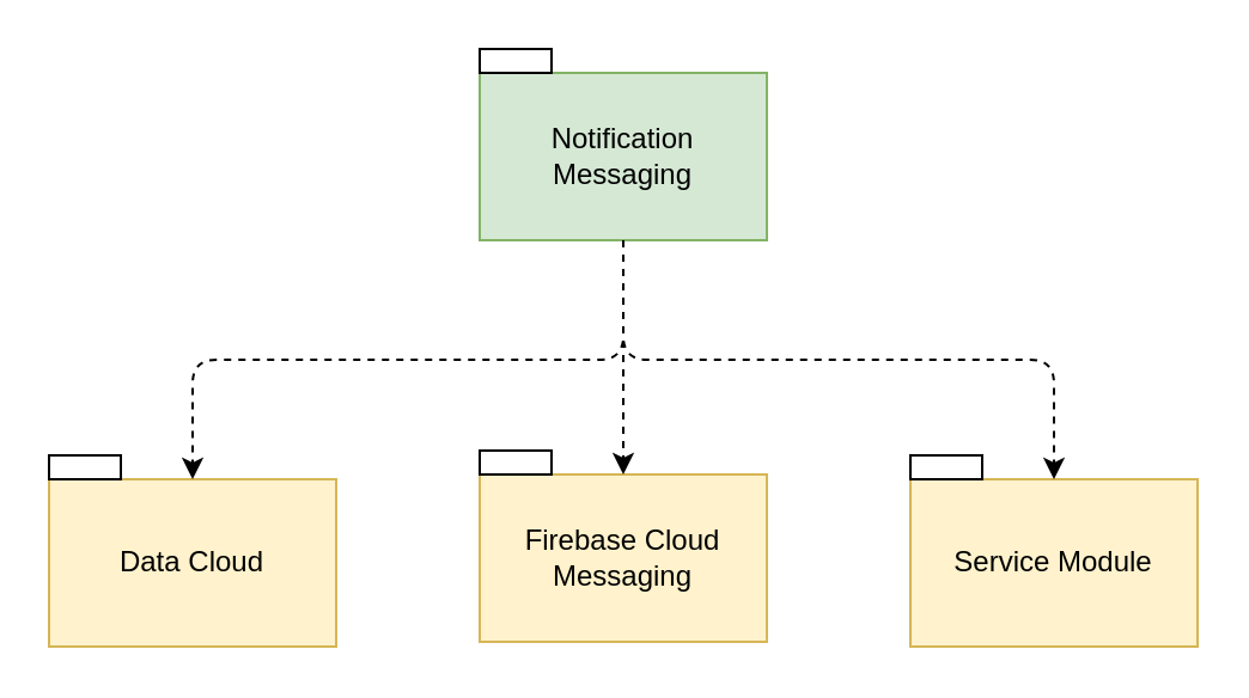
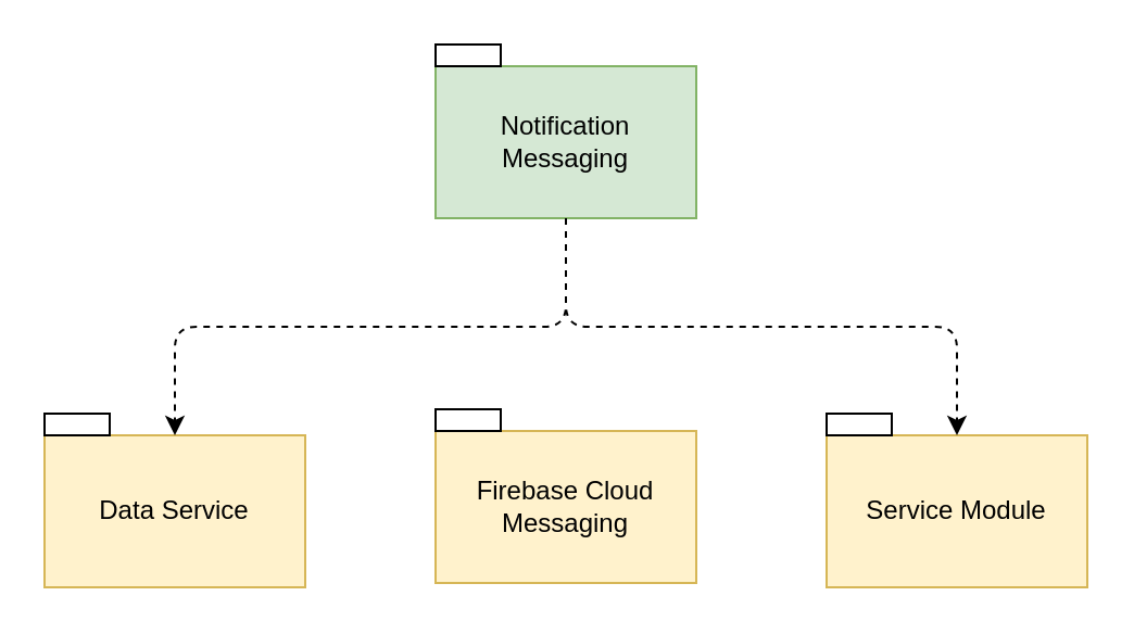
  <mxCell id="0" />
  <mxCell id="1" parent="0" />
  <mxCell id="2" value="" style="group" parent="1" vertex="1" connectable="0"><mxGeometry x="20" y="190" width="120" height="80" as="geometry" /></mxCell>
- <mxCell id="3" value="Data Cloud" style="rounded=0;whiteSpace=wrap;html=1;fillColor=#fff2cc;strokeColor=#d6b656;" parent="2" vertex="1"><mxGeometry y="10" width="120" height="70" as="geometry" /></mxCell>
+ <mxCell id="3" value="Data Service" style="rounded=0;whiteSpace=wrap;html=1;fillColor=#fff2cc;strokeColor=#d6b656;" parent="2" vertex="1"><mxGeometry y="10" width="120" height="70" as="geometry" /></mxCell>
  <mxCell id="4" value="" style="rounded=0;whiteSpace=wrap;html=1;" parent="2" vertex="1"><mxGeometry width="30" height="10" as="geometry" /></mxCell>
  <mxCell id="5" value="" style="group" parent="1" vertex="1" connectable="0"><mxGeometry x="200" y="20" width="120" height="80" as="geometry" /></mxCell>
  <mxCell id="6" value="Notification Messaging" style="rounded=0;whiteSpace=wrap;html=1;fillColor=#d5e8d4;strokeColor=#82b366;" parent="5" vertex="1"><mxGeometry y="10" width="120" height="70" as="geometry" /></mxCell>
  <mxCell id="7" value="" style="rounded=0;whiteSpace=wrap;html=1;" parent="5" vertex="1"><mxGeometry width="30" height="10" as="geometry" /></mxCell>
  <mxCell id="8" value="" style="endArrow=classic;html=1;exitX=0.5;exitY=1;exitDx=0;exitDy=0;entryX=0.5;entryY=0;entryDx=0;entryDy=0;dashed=1;" parent="1" source="6" target="3" edge="1"><mxGeometry width="50" height="50" relative="1" as="geometry"><mxPoint x="270" y="210" as="sourcePoint" /><mxPoint x="320" y="160" as="targetPoint" /><Array as="points"><mxPoint x="260" y="150" /><mxPoint x="200" y="150" /><mxPoint x="140" y="150" /><mxPoint x="80" y="150" /></Array></mxGeometry></mxCell>
  <mxCell id="9" value="" style="group;fillColor=none;" parent="1" vertex="1" connectable="0"><mxGeometry x="380" y="190" width="120" height="80" as="geometry" /></mxCell>
  <mxCell id="10" value="Service Module" style="rounded=0;whiteSpace=wrap;html=1;fillColor=#fff2cc;strokeColor=#d6b656;" parent="9" vertex="1"><mxGeometry y="10" width="120" height="70" as="geometry" /></mxCell>
  <mxCell id="11" value="" style="rounded=0;whiteSpace=wrap;html=1;" parent="9" vertex="1"><mxGeometry width="30" height="10" as="geometry" /></mxCell>
  <mxCell id="12" value="" style="endArrow=classic;html=1;dashed=1;exitX=0.5;exitY=1;exitDx=0;exitDy=0;entryX=0.5;entryY=0;entryDx=0;entryDy=0;" parent="1" source="6" target="10" edge="1"><mxGeometry width="50" height="50" relative="1" as="geometry"><mxPoint x="270" y="200" as="sourcePoint" /><mxPoint x="320" y="150" as="targetPoint" /><Array as="points"><mxPoint x="260" y="150" /><mxPoint x="380" y="150" /><mxPoint x="440" y="150" /></Array></mxGeometry></mxCell>
  <mxCell id="13" value="" style="group" vertex="1" connectable="0" parent="1"><mxGeometry x="200" y="188" width="120" height="80" as="geometry" /></mxCell>
  <mxCell id="14" value="Firebase Cloud Messaging" style="rounded=0;whiteSpace=wrap;html=1;fillColor=#fff2cc;strokeColor=#d6b656;" vertex="1" parent="13"><mxGeometry y="10" width="120" height="70" as="geometry" /></mxCell>
  <mxCell id="15" value="" style="rounded=0;whiteSpace=wrap;html=1;" vertex="1" parent="13"><mxGeometry width="30" height="10" as="geometry" /></mxCell>
- <mxCell id="16" value="" style="endArrow=classic;html=1;exitX=0.5;exitY=1;exitDx=0;exitDy=0;entryX=0.5;entryY=0;entryDx=0;entryDy=0;dashed=1;" edge="1" parent="1" source="6" target="14"><mxGeometry width="50" height="50" relative="1" as="geometry"><mxPoint x="240" y="228" as="sourcePoint" /><mxPoint x="290" y="178" as="targetPoint" /></mxGeometry></mxCell>
